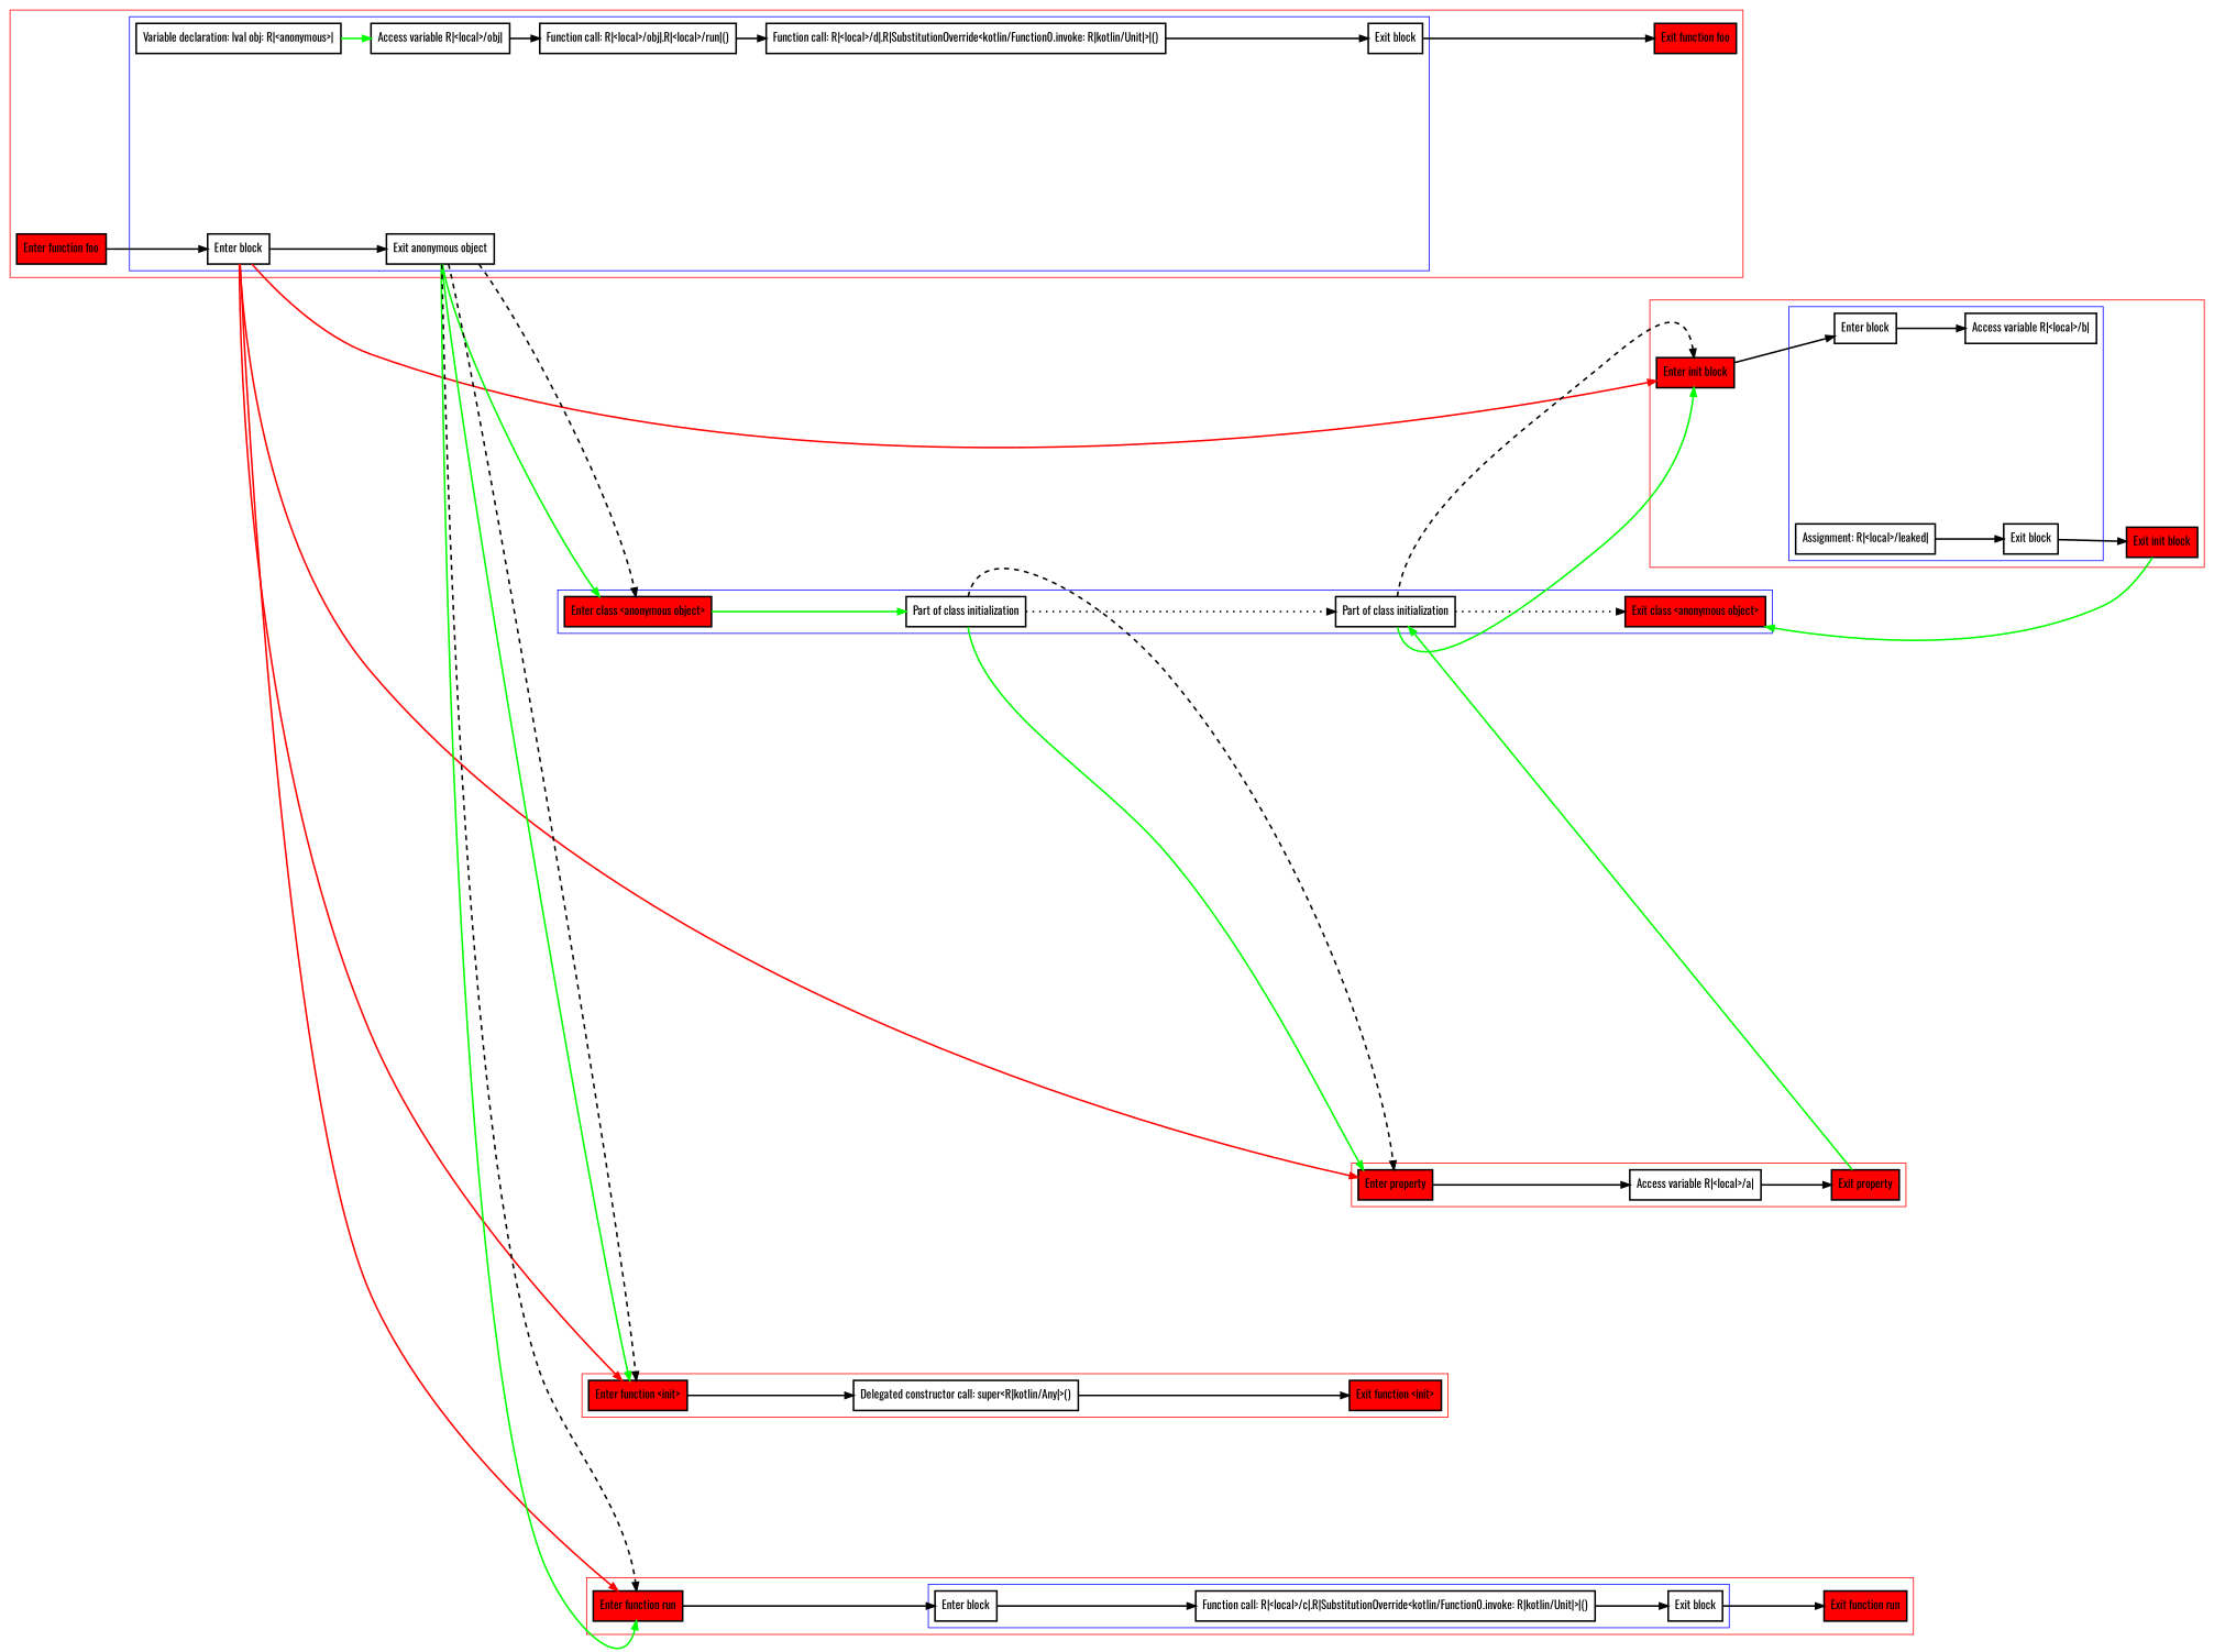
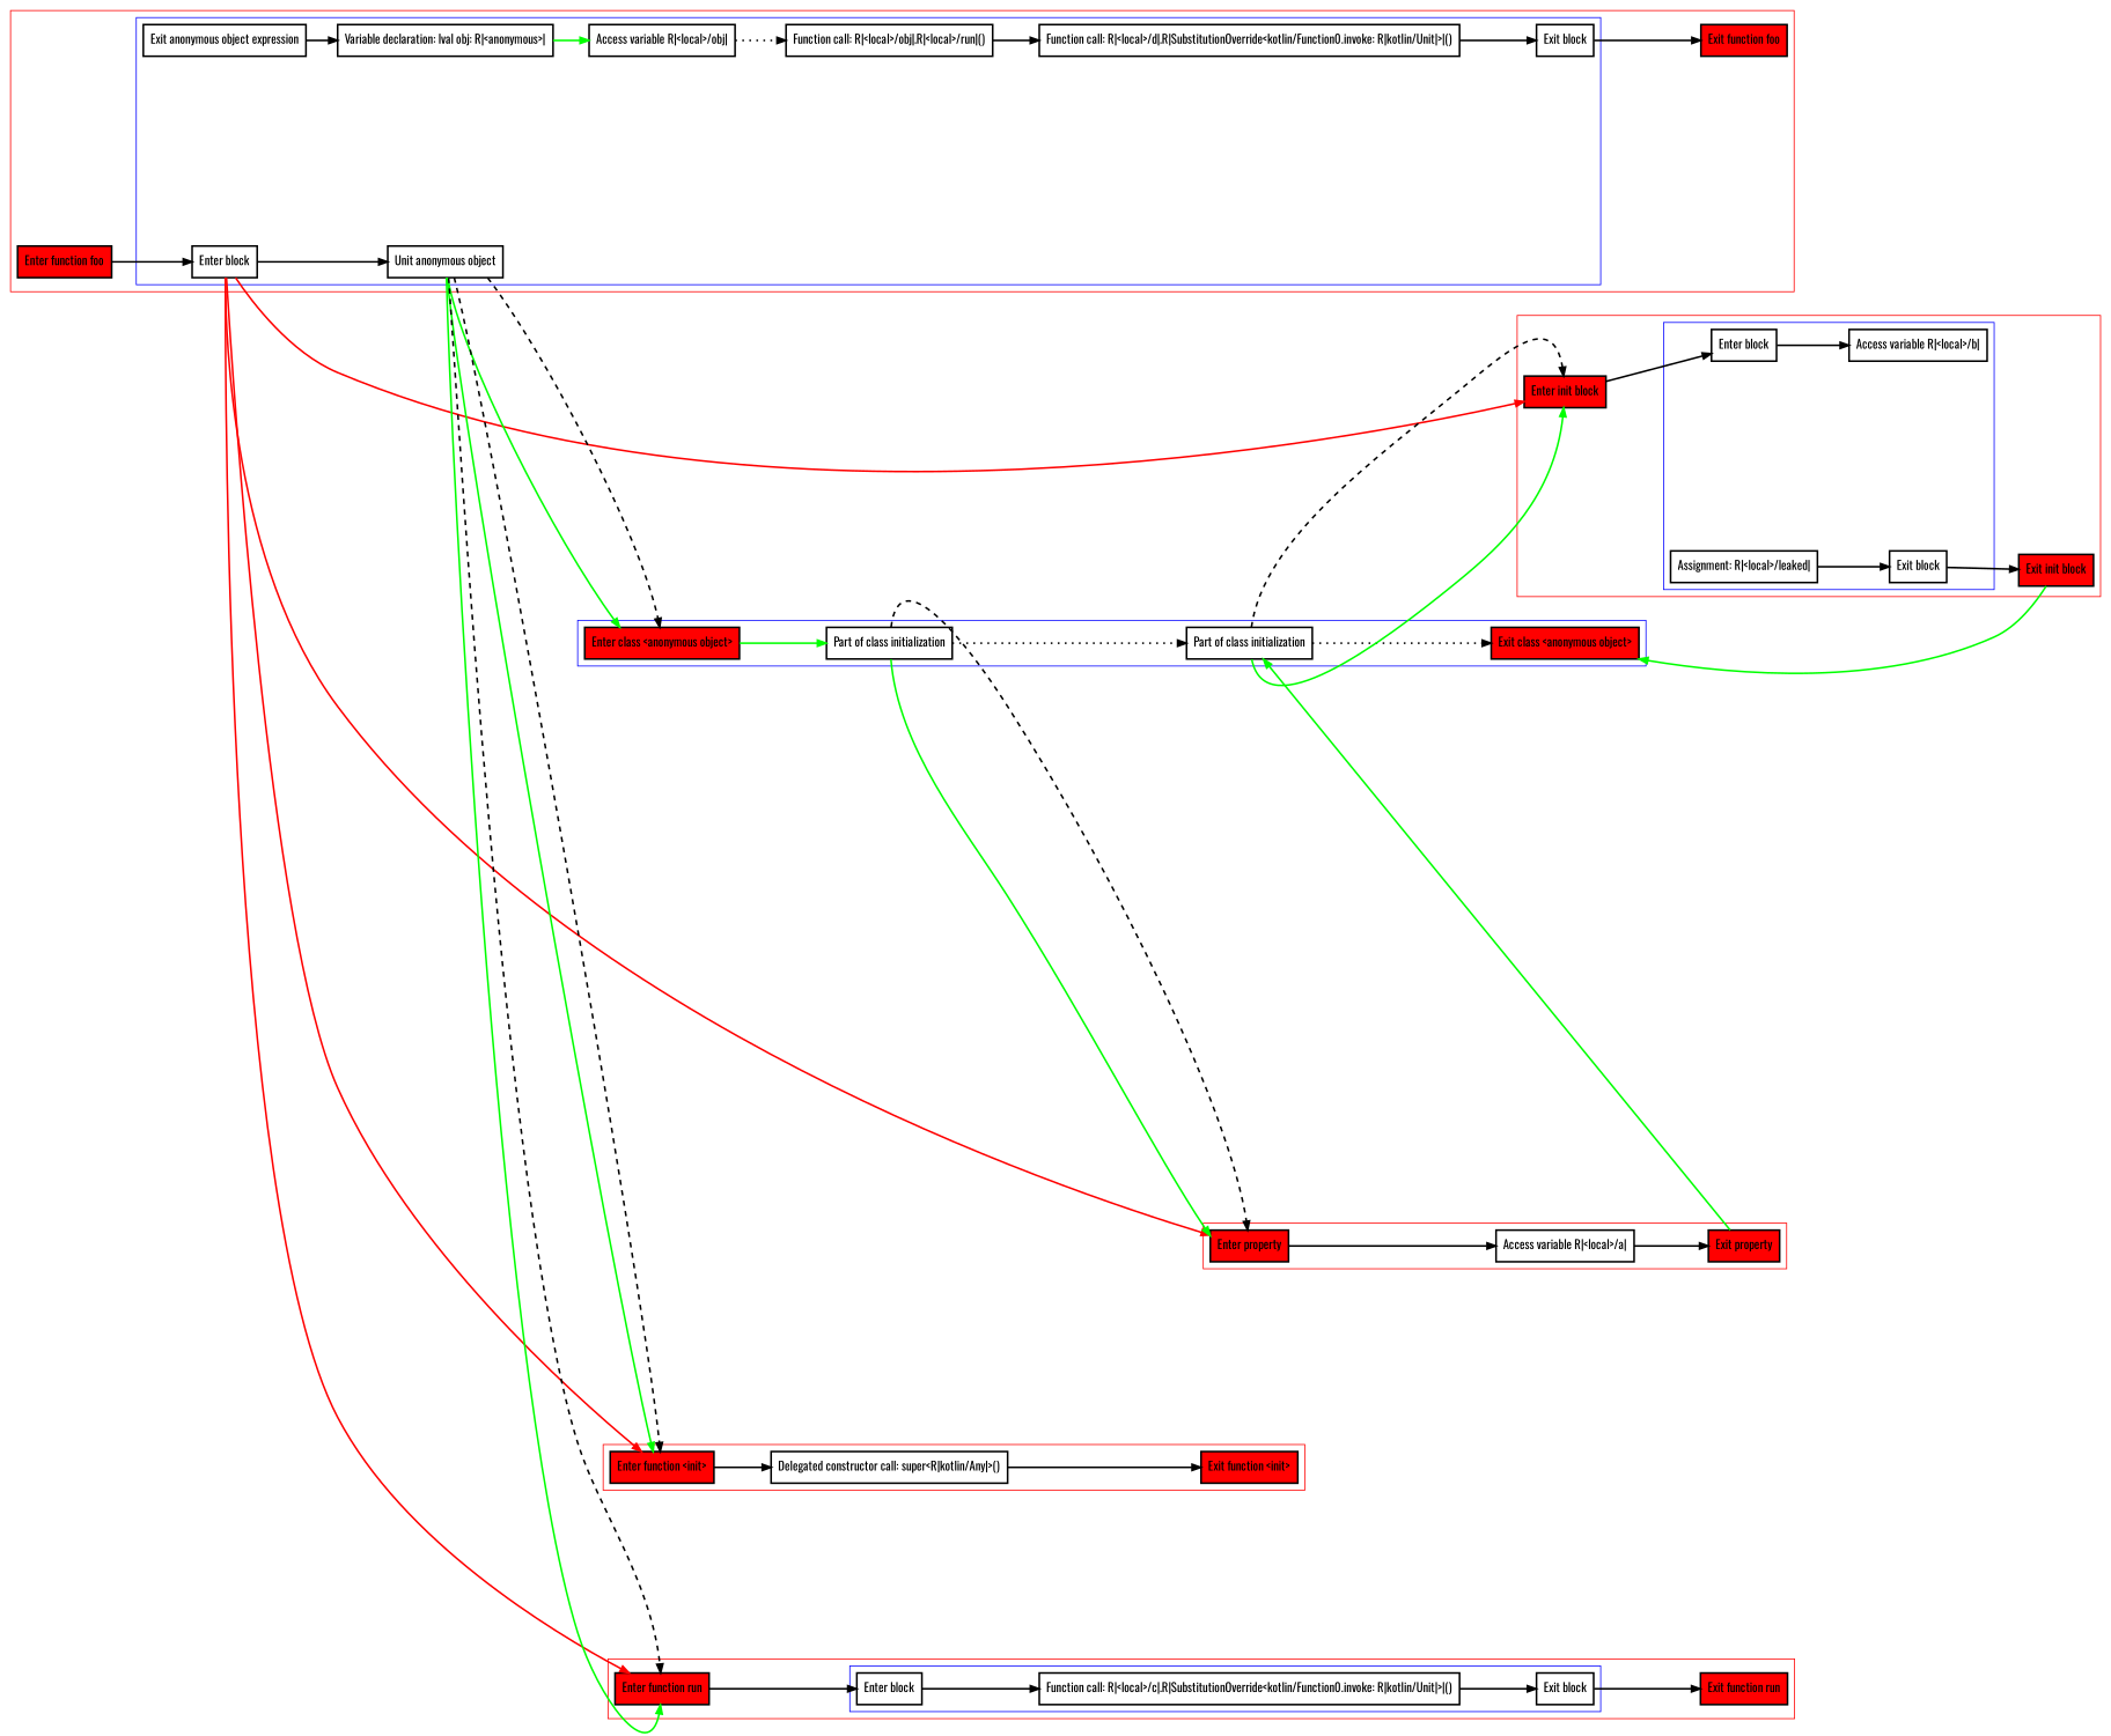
  digraph {
    fontname=Oswald
    nodesep=3
    rankdir=LR
    node [fontname=Oswald penwidth=2 shape=box]
    edge [fontname=Oswald penwidth=2]
    n1 [label="Enter block"]
-   n2 [label="Exit anonymous object"]
+   n2 [label="Unit anonymous object"]
+   n3 [label="Exit anonymous object expression"]
    n4 [label="Variable declaration: lval obj: R|<anonymous>|"]
    n5 [label="Access variable R|<local>/obj|"]
    n6 [label="Function call: R|<local>/obj|.R|<local>/run|()"]
    n7 [label="Function call: R|<local>/d|.R|SubstitutionOverride<kotlin/Function0.invoke: R|kotlin/Unit|>|()"]
    n8 [label="Exit block"]
    n9 [fillcolor=red label="Enter function foo" style=filled]
    n10 [fillcolor=red label="Exit function foo" style=filled]
    n11 [fillcolor=red label="Enter class <anonymous object>" style=filled]
    n12 [label="Part of class initialization"]
    n13 [label="Part of class initialization"]
    n14 [fillcolor=red label="Exit class <anonymous object>" style=filled]
    n15 [fillcolor=red label="Enter function <init>" style=filled]
    n16 [label="Delegated constructor call: super<R|kotlin/Any|>()"]
    n17 [fillcolor=red label="Exit function <init>" style=filled]
    n18 [fillcolor=red label="Enter property" style=filled]
    n19 [label="Access variable R|<local>/a|"]
    n20 [fillcolor=red label="Exit property" style=filled]
    n21 [label="Enter block"]
    n22 [label="Access variable R|<local>/b|"]
    n23 [label="Assignment: R|<local>/leaked|"]
    n24 [label="Exit block"]
    n25 [fillcolor=red label="Enter init block" style=filled]
    n26 [fillcolor=red label="Exit init block" style=filled]
    n27 [label="Enter block"]
    n28 [label="Function call: R|<local>/c|.R|SubstitutionOverride<kotlin/Function0.invoke: R|kotlin/Unit|>|()"]
    n29 [label="Exit block"]
    n30 [fillcolor=red label="Enter function run" style=filled]
    n31 [fillcolor=red label="Exit function run" style=filled]
    subgraph cluster_1 {
      color=red
      n9
      n10
      subgraph cluster_2 {
        color=blue
        n1
        n2
+       n3
        n4
        n5
        n6
        n7
        n8
      }
    }
    subgraph cluster_3 {
      color=blue
      n11
      n12
      n13
      n14
    }
    subgraph cluster_4 {
      color=red
      n15
      n16
      n17
    }
    subgraph cluster_5 {
      color=red
      n18
      n19
      n20
    }
    subgraph cluster_6 {
      color=red
      n25
      n26
      subgraph cluster_7 {
        color=blue
        n21
        n22
        n23
        n24
      }
    }
    subgraph cluster_8 {
      color=red
      n30
      n31
      subgraph cluster_9 {
        color=blue
        n27
        n28
        n29
      }
    }
    n1 -> n2
    n1 -> n15 [color=red]
    n1 -> n18 [color=red]
    n1 -> n25 [color=red]
    n1 -> n30 [color=red]
    n2 -> n11 [color=green]
    n2 -> n11 [style=dashed]
    n2 -> n15 [color=green]
    n2 -> n15 [style=dashed]
    n2 -> n30 [color=green]
    n2 -> n30 [style=dashed]
+   n3 -> n4
    n4 -> n5 [color=green]
-   n5 -> n6
+   n5 -> n6 [style=dotted]
    n6 -> n7
    n7 -> n8
    n8 -> n10
    n9 -> n1
    n11 -> n12 [color=green]
    n12 -> n13 [style=dotted]
    n12 -> n18 [color=green]
    n12 -> n18 [style=dashed]
    n13 -> n14 [style=dotted]
    n13 -> n25 [color=green]
    n13 -> n25 [style=dashed]
    n15 -> n16
    n16 -> n17
    n18 -> n19
    n19 -> n20
    n20 -> n13 [color=green]
    n21 -> n22
    n23 -> n24
    n24 -> n26
    n25 -> n21
    n26 -> n14 [color=green]
    n27 -> n28
    n28 -> n29
    n29 -> n31
    n30 -> n27
  }
